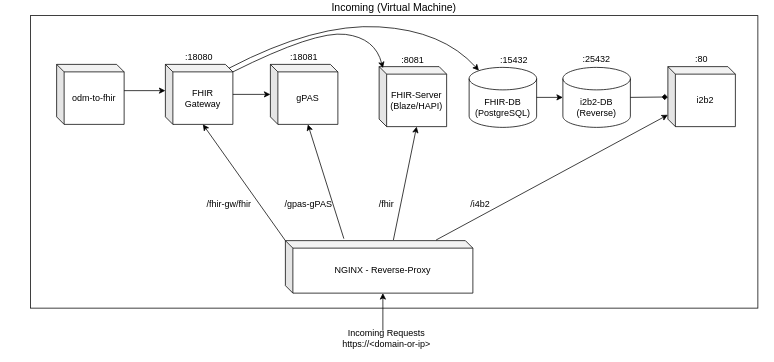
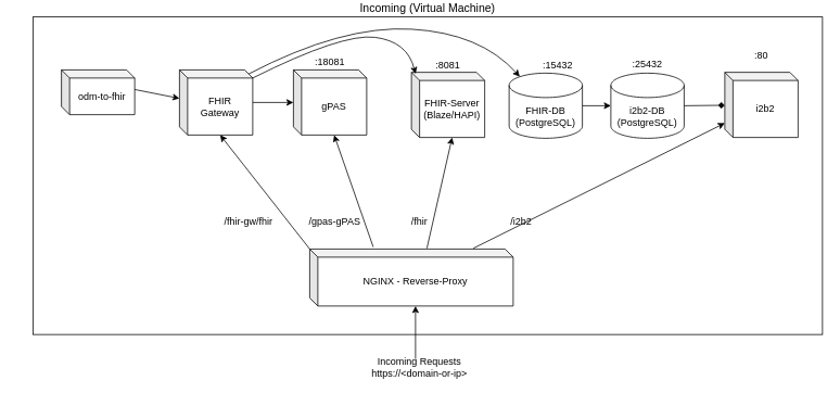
  <mxCell id="0" />
  <mxCell id="1" parent="0" />
  <mxCell id="2" value="" style="group;fontSize=12;" parent="1" vertex="1" connectable="0"><mxGeometry x="20" y="20" width="990" height="410" as="geometry" /></mxCell>
  <mxCell id="3" value="&lt;span style=&quot;font-size: 14px&quot;&gt;Incoming (Virtual Machine)&lt;/span&gt;" style="whiteSpace=wrap;html=1;labelPosition=center;verticalLabelPosition=top;align=center;verticalAlign=bottom;" parent="2" vertex="1"><mxGeometry x="20" width="970" height="390" as="geometry" /></mxCell>
  <mxCell id="4" value="FHIR-Server (Blaze/HAPI)" style="shape=cube;whiteSpace=wrap;html=1;boundedLbl=1;backgroundOutline=1;darkOpacity=0.05;darkOpacity2=0.1;align=center;size=10;" parent="2" vertex="1"><mxGeometry x="485" y="68" width="90" height="80" as="geometry" /></mxCell>
  <mxCell id="5" value="FHIR&lt;br&gt;Gateway" style="shape=cube;whiteSpace=wrap;html=1;boundedLbl=1;backgroundOutline=1;darkOpacity=0.05;darkOpacity2=0.1;align=center;size=10;" parent="2" vertex="1"><mxGeometry x="200" y="65" width="90" height="80" as="geometry" /></mxCell>
  <mxCell id="6" value="FHIR-DB&lt;br&gt;(PostgreSQL)" style="shape=cylinder3;whiteSpace=wrap;html=1;boundedLbl=1;backgroundOutline=1;size=15;align=center;" parent="2" vertex="1"><mxGeometry x="605" y="69" width="90" height="80" as="geometry" /></mxCell>
  <mxCell id="7" value="gPAS" style="shape=cube;whiteSpace=wrap;html=1;boundedLbl=1;backgroundOutline=1;darkOpacity=0.05;darkOpacity2=0.1;align=center;size=10;" parent="2" vertex="1"><mxGeometry x="340" y="65" width="90" height="80" as="geometry" /></mxCell>
- <mxCell id="8" value="odm-to-fhir" style="shape=cube;whiteSpace=wrap;html=1;boundedLbl=1;backgroundOutline=1;darkOpacity=0.05;darkOpacity2=0.1;align=center;size=10;" parent="2" vertex="1"><mxGeometry x="55" y="65" width="90" height="80" as="geometry" /></mxCell>
+ <mxCell id="8" value="odm-to-fhir" style="shape=cube;whiteSpace=wrap;html=1;boundedLbl=1;backgroundOutline=1;darkOpacity=0.05;darkOpacity2=0.1;align=center;size=10;" parent="2" vertex="1"><mxGeometry x="55" y="65" width="90" height="55" as="geometry" /></mxCell>
  <mxCell id="9" value="i2b2" style="shape=cube;whiteSpace=wrap;html=1;boundedLbl=1;backgroundOutline=1;darkOpacity=0.05;darkOpacity2=0.1;align=center;size=10;" parent="2" vertex="1"><mxGeometry x="870" y="68" width="90" height="80" as="geometry" /></mxCell>
  <mxCell id="10" value="" style="endArrow=classic;html=1;exitX=1;exitY=0.5;exitDx=0;exitDy=0;entryX=0;entryY=0.5;entryDx=0;entryDy=0;entryPerimeter=0;exitPerimeter=0;" parent="2" source="6" target="12" edge="1"><mxGeometry width="50" height="50" relative="1" as="geometry"><mxPoint x="725" y="99.12" as="sourcePoint" /><mxPoint x="765" y="99.002" as="targetPoint" /></mxGeometry></mxCell>
- <mxCell id="11" value="NGINX - Reverse-Proxy" style="shape=cube;whiteSpace=wrap;html=1;boundedLbl=1;backgroundOutline=1;darkOpacity=0.05;darkOpacity2=0.1;align=center;size=10;" parent="2" vertex="1"><mxGeometry x="360" y="300" width="250" height="70" as="geometry" /></mxCell>
- <mxCell id="12" value="i2b2-DB (Reverse)" style="shape=cylinder3;whiteSpace=wrap;html=1;boundedLbl=1;backgroundOutline=1;size=15;align=center;" parent="2" vertex="1"><mxGeometry x="730" y="69" width="90" height="80" as="geometry" /></mxCell>
+ <mxCell id="11" value="NGINX - Reverse-Proxy" style="shape=cube;whiteSpace=wrap;html=1;boundedLbl=1;backgroundOutline=1;darkOpacity=0.05;darkOpacity2=0.1;align=center;size=10;" parent="2" vertex="1"><mxGeometry x="360" y="285" width="250" height="70" as="geometry" /></mxCell>
+ <mxCell id="12" value="i2b2-DB (PostgreSQL)" style="shape=cylinder3;whiteSpace=wrap;html=1;boundedLbl=1;backgroundOutline=1;size=15;align=center;" parent="2" vertex="1"><mxGeometry x="730" y="69" width="90" height="80" as="geometry" /></mxCell>
  <mxCell id="13" value="" style="endArrow=classic;html=1;" parent="2" edge="1"><mxGeometry width="50" height="50" relative="1" as="geometry"><mxPoint x="290" y="105" as="sourcePoint" /><mxPoint x="340" y="105" as="targetPoint" /></mxGeometry></mxCell>
  <mxCell id="14" value="" style="endArrow=classic;html=1;exitX=0;exitY=0;exitDx=90;exitDy=10;exitPerimeter=0;curved=1;" parent="2" source="5" edge="1"><mxGeometry width="50" height="50" relative="1" as="geometry"><mxPoint x="300" y="115" as="sourcePoint" /><mxPoint x="490" y="70" as="targetPoint" /><Array as="points"><mxPoint x="400" y="20" /><mxPoint x="480" y="30" /></Array></mxGeometry></mxCell>
  <mxCell id="15" value="" style="endArrow=classic;html=1;exitX=0;exitY=0;exitDx=85;exitDy=5;exitPerimeter=0;entryX=0.145;entryY=0;entryDx=0;entryDy=4.35;entryPerimeter=0;curved=1;" parent="2" source="5" target="6" edge="1"><mxGeometry width="50" height="50" relative="1" as="geometry"><mxPoint x="300" y="85" as="sourcePoint" /><mxPoint x="500" y="80" as="targetPoint" /><Array as="points"><mxPoint x="400" y="10" /><mxPoint x="570" y="20" /></Array></mxGeometry></mxCell>
  <mxCell id="16" value="" style="endArrow=classic;html=1;exitX=1;exitY=0.438;exitDx=0;exitDy=0;exitPerimeter=0;entryX=0;entryY=0;entryDx=0;entryDy=35;entryPerimeter=0;" parent="2" source="8" target="5" edge="1"><mxGeometry width="50" height="50" relative="1" as="geometry"><mxPoint x="300" y="85" as="sourcePoint" /><mxPoint x="500" y="80" as="targetPoint" /><Array as="points" /></mxGeometry></mxCell>
  <mxCell id="17" value="" style="endArrow=diamond;html=1;exitX=1;exitY=0.5;exitDx=0;exitDy=0;exitPerimeter=0;" parent="2" source="12" target="9" edge="1"><mxGeometry width="50" height="50" relative="1" as="geometry"><mxPoint x="705" y="119" as="sourcePoint" /><mxPoint x="740" y="119" as="targetPoint" /></mxGeometry></mxCell>
  <mxCell id="18" value="" style="endArrow=classic;html=1;exitX=0;exitY=0;exitDx=0;exitDy=0;exitPerimeter=0;entryX=0;entryY=0;entryDx=50;entryDy=80;entryPerimeter=0;" parent="2" source="11" target="5" edge="1"><mxGeometry width="50" height="50" relative="1" as="geometry"><mxPoint x="170" y="290.04" as="sourcePoint" /><mxPoint x="225" y="290" as="targetPoint" /><Array as="points" /></mxGeometry></mxCell>
  <mxCell id="19" value="" style="endArrow=classic;html=1;exitX=0.312;exitY=-0.037;exitDx=0;exitDy=0;exitPerimeter=0;entryX=0;entryY=0;entryDx=50;entryDy=80;entryPerimeter=0;" parent="2" source="11" target="7" edge="1"><mxGeometry width="50" height="50" relative="1" as="geometry"><mxPoint x="370" y="310" as="sourcePoint" /><mxPoint x="260" y="155" as="targetPoint" /><Array as="points" /></mxGeometry></mxCell>
  <mxCell id="20" value="" style="endArrow=classic;html=1;exitX=0.576;exitY=-0.012;exitDx=0;exitDy=0;exitPerimeter=0;entryX=0;entryY=0;entryDx=50;entryDy=80;entryPerimeter=0;" parent="2" source="11" target="4" edge="1"><mxGeometry width="50" height="50" relative="1" as="geometry"><mxPoint x="490" y="310" as="sourcePoint" /><mxPoint x="400" y="155" as="targetPoint" /><Array as="points" /></mxGeometry></mxCell>
  <mxCell id="21" value="" style="endArrow=classic;html=1;exitX=0.804;exitY=-0.012;exitDx=0;exitDy=0;exitPerimeter=0;" parent="2" source="11" target="9" edge="1"><mxGeometry width="50" height="50" relative="1" as="geometry"><mxPoint x="514" y="309.04" as="sourcePoint" /><mxPoint x="545" y="158" as="targetPoint" /><Array as="points" /></mxGeometry></mxCell>
  <mxCell id="22" value="/fhir-gw/fhir" style="text;html=1;strokeColor=none;fillColor=none;align=center;verticalAlign=middle;whiteSpace=wrap;rounded=0;" parent="2" vertex="1"><mxGeometry x="240" y="241" width="90" height="20" as="geometry" /></mxCell>
  <mxCell id="23" value="/gpas-gPAS" style="text;html=1;strokeColor=none;fillColor=none;align=center;verticalAlign=middle;whiteSpace=wrap;rounded=0;" parent="2" vertex="1"><mxGeometry x="346" y="241" width="90" height="20" as="geometry" /></mxCell>
  <mxCell id="24" value="/fhir" style="text;html=1;strokeColor=none;fillColor=none;align=center;verticalAlign=middle;whiteSpace=wrap;rounded=0;" parent="2" vertex="1"><mxGeometry x="475" y="241" width="40" height="20" as="geometry" /></mxCell>
- <mxCell id="25" value="/i4b2" style="text;html=1;strokeColor=none;fillColor=none;align=center;verticalAlign=middle;whiteSpace=wrap;rounded=0;" parent="2" vertex="1"><mxGeometry x="600" y="241" width="40" height="20" as="geometry" /></mxCell>
- <mxCell id="26" value=":18080" style="text;html=1;strokeColor=none;fillColor=none;align=center;verticalAlign=middle;whiteSpace=wrap;rounded=0;" parent="2" vertex="1"><mxGeometry x="200" y="45" width="90" height="20" as="geometry" /></mxCell>
+ <mxCell id="25" value="/i2b2" style="text;html=1;strokeColor=none;fillColor=none;align=center;verticalAlign=middle;whiteSpace=wrap;rounded=0;" parent="2" vertex="1"><mxGeometry x="600" y="241" width="40" height="20" as="geometry" /></mxCell>
  <mxCell id="27" value=":18081" style="text;html=1;strokeColor=none;fillColor=none;align=center;verticalAlign=middle;whiteSpace=wrap;rounded=0;" parent="2" vertex="1"><mxGeometry x="340" y="45" width="90" height="20" as="geometry" /></mxCell>
  <mxCell id="28" value=":8081" style="text;html=1;strokeColor=none;fillColor=none;align=center;verticalAlign=middle;whiteSpace=wrap;rounded=0;" parent="2" vertex="1"><mxGeometry x="485" y="49" width="90" height="20" as="geometry" /></mxCell>
  <mxCell id="29" value=":15432" style="text;html=1;strokeColor=none;fillColor=none;align=center;verticalAlign=middle;whiteSpace=wrap;rounded=0;" parent="2" vertex="1"><mxGeometry x="620" y="49" width="90" height="20" as="geometry" /></mxCell>
  <mxCell id="30" value=":25432" style="text;html=1;strokeColor=none;fillColor=none;align=center;verticalAlign=middle;whiteSpace=wrap;rounded=0;" parent="2" vertex="1"><mxGeometry x="730" y="48" width="90" height="20" as="geometry" /></mxCell>
- <mxCell id="31" value=":80" style="text;html=1;strokeColor=none;fillColor=none;align=center;verticalAlign=middle;whiteSpace=wrap;rounded=0;" parent="2" vertex="1"><mxGeometry x="870" y="48" width="90" height="20" as="geometry" /></mxCell>
+ <mxCell id="31" value=":80" style="text;html=1;strokeColor=none;fillColor=none;align=center;verticalAlign=middle;whiteSpace=wrap;rounded=0;" parent="2" vertex="1"><mxGeometry x="870" y="38" width="90" height="20" as="geometry" /></mxCell>
  <mxCell id="32" value="" style="endArrow=classic;html=1;entryX=0;entryY=0;entryDx=130;entryDy=70;entryPerimeter=0;" parent="1" target="11" edge="1"><mxGeometry width="50" height="50" relative="1" as="geometry"><mxPoint x="510" y="440" as="sourcePoint" /><mxPoint x="501" y="420" as="targetPoint" /><Array as="points" /></mxGeometry></mxCell>
  <mxCell id="33" value="Incoming Requests&lt;br&gt;https://&amp;lt;domain-or-ip&amp;gt;" style="text;html=1;strokeColor=none;fillColor=none;align=center;verticalAlign=middle;whiteSpace=wrap;rounded=0;" parent="1" vertex="1"><mxGeometry x="450" y="440" width="130" height="20" as="geometry" /></mxCell>
